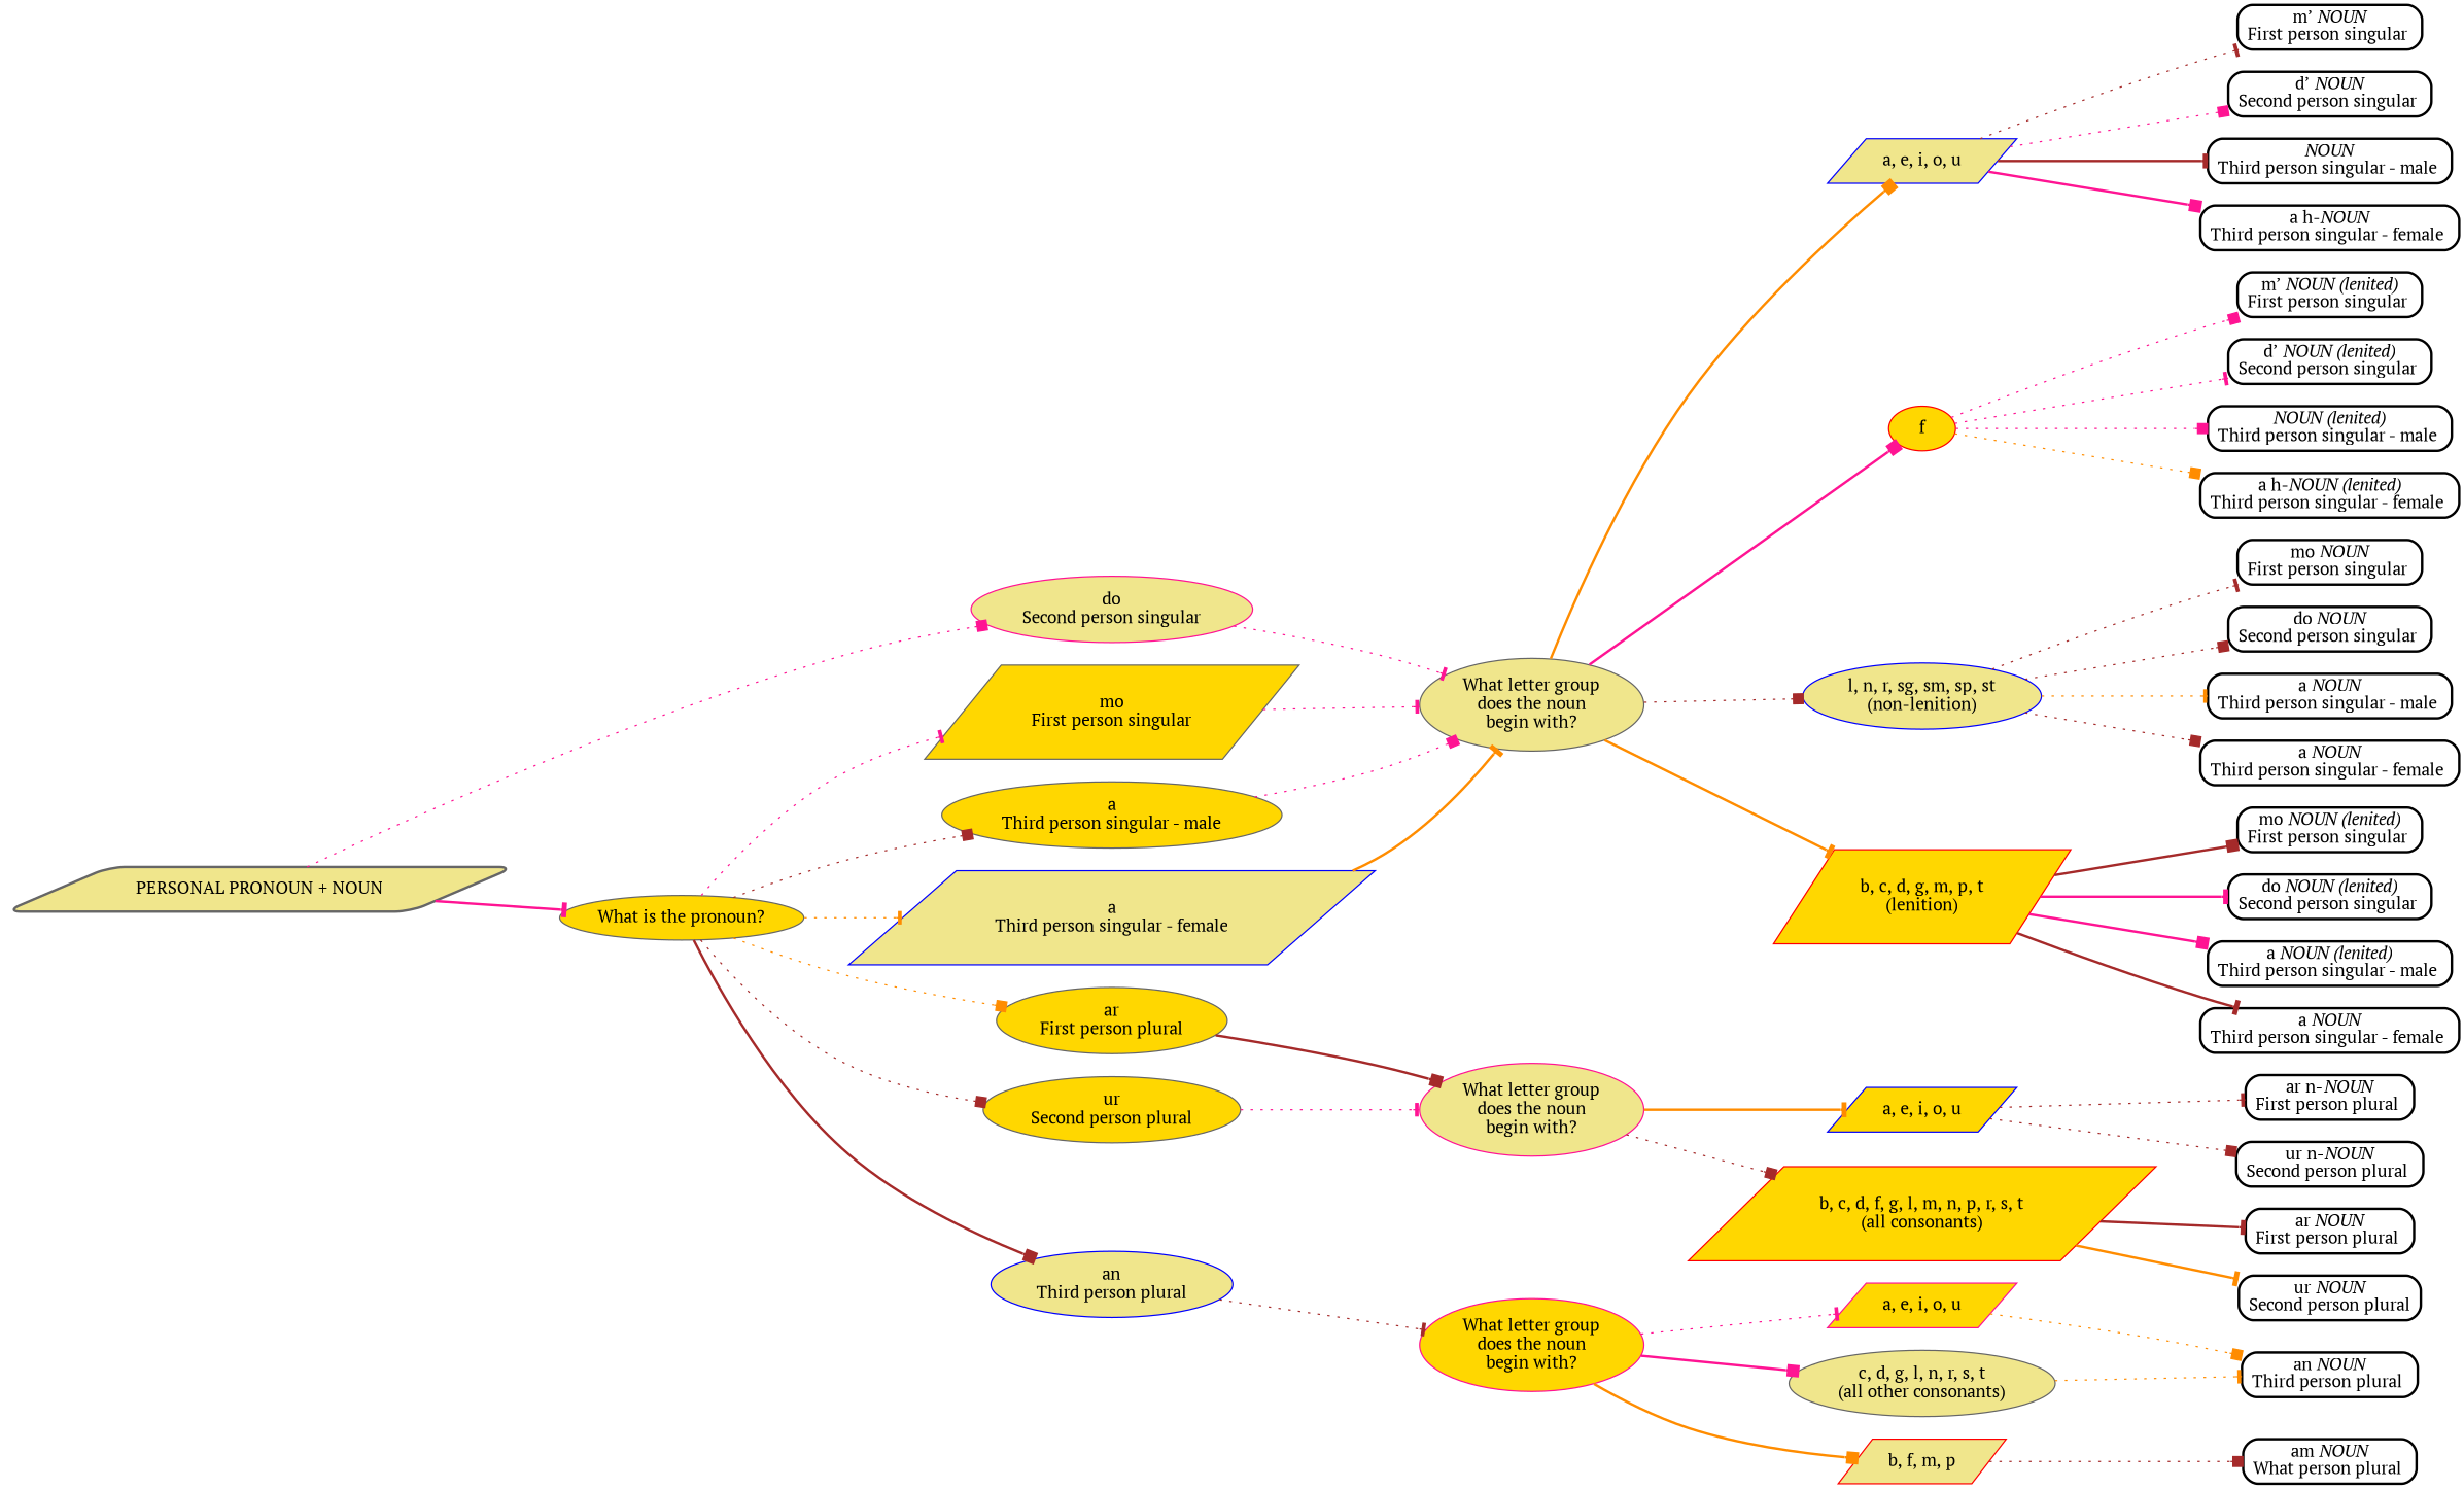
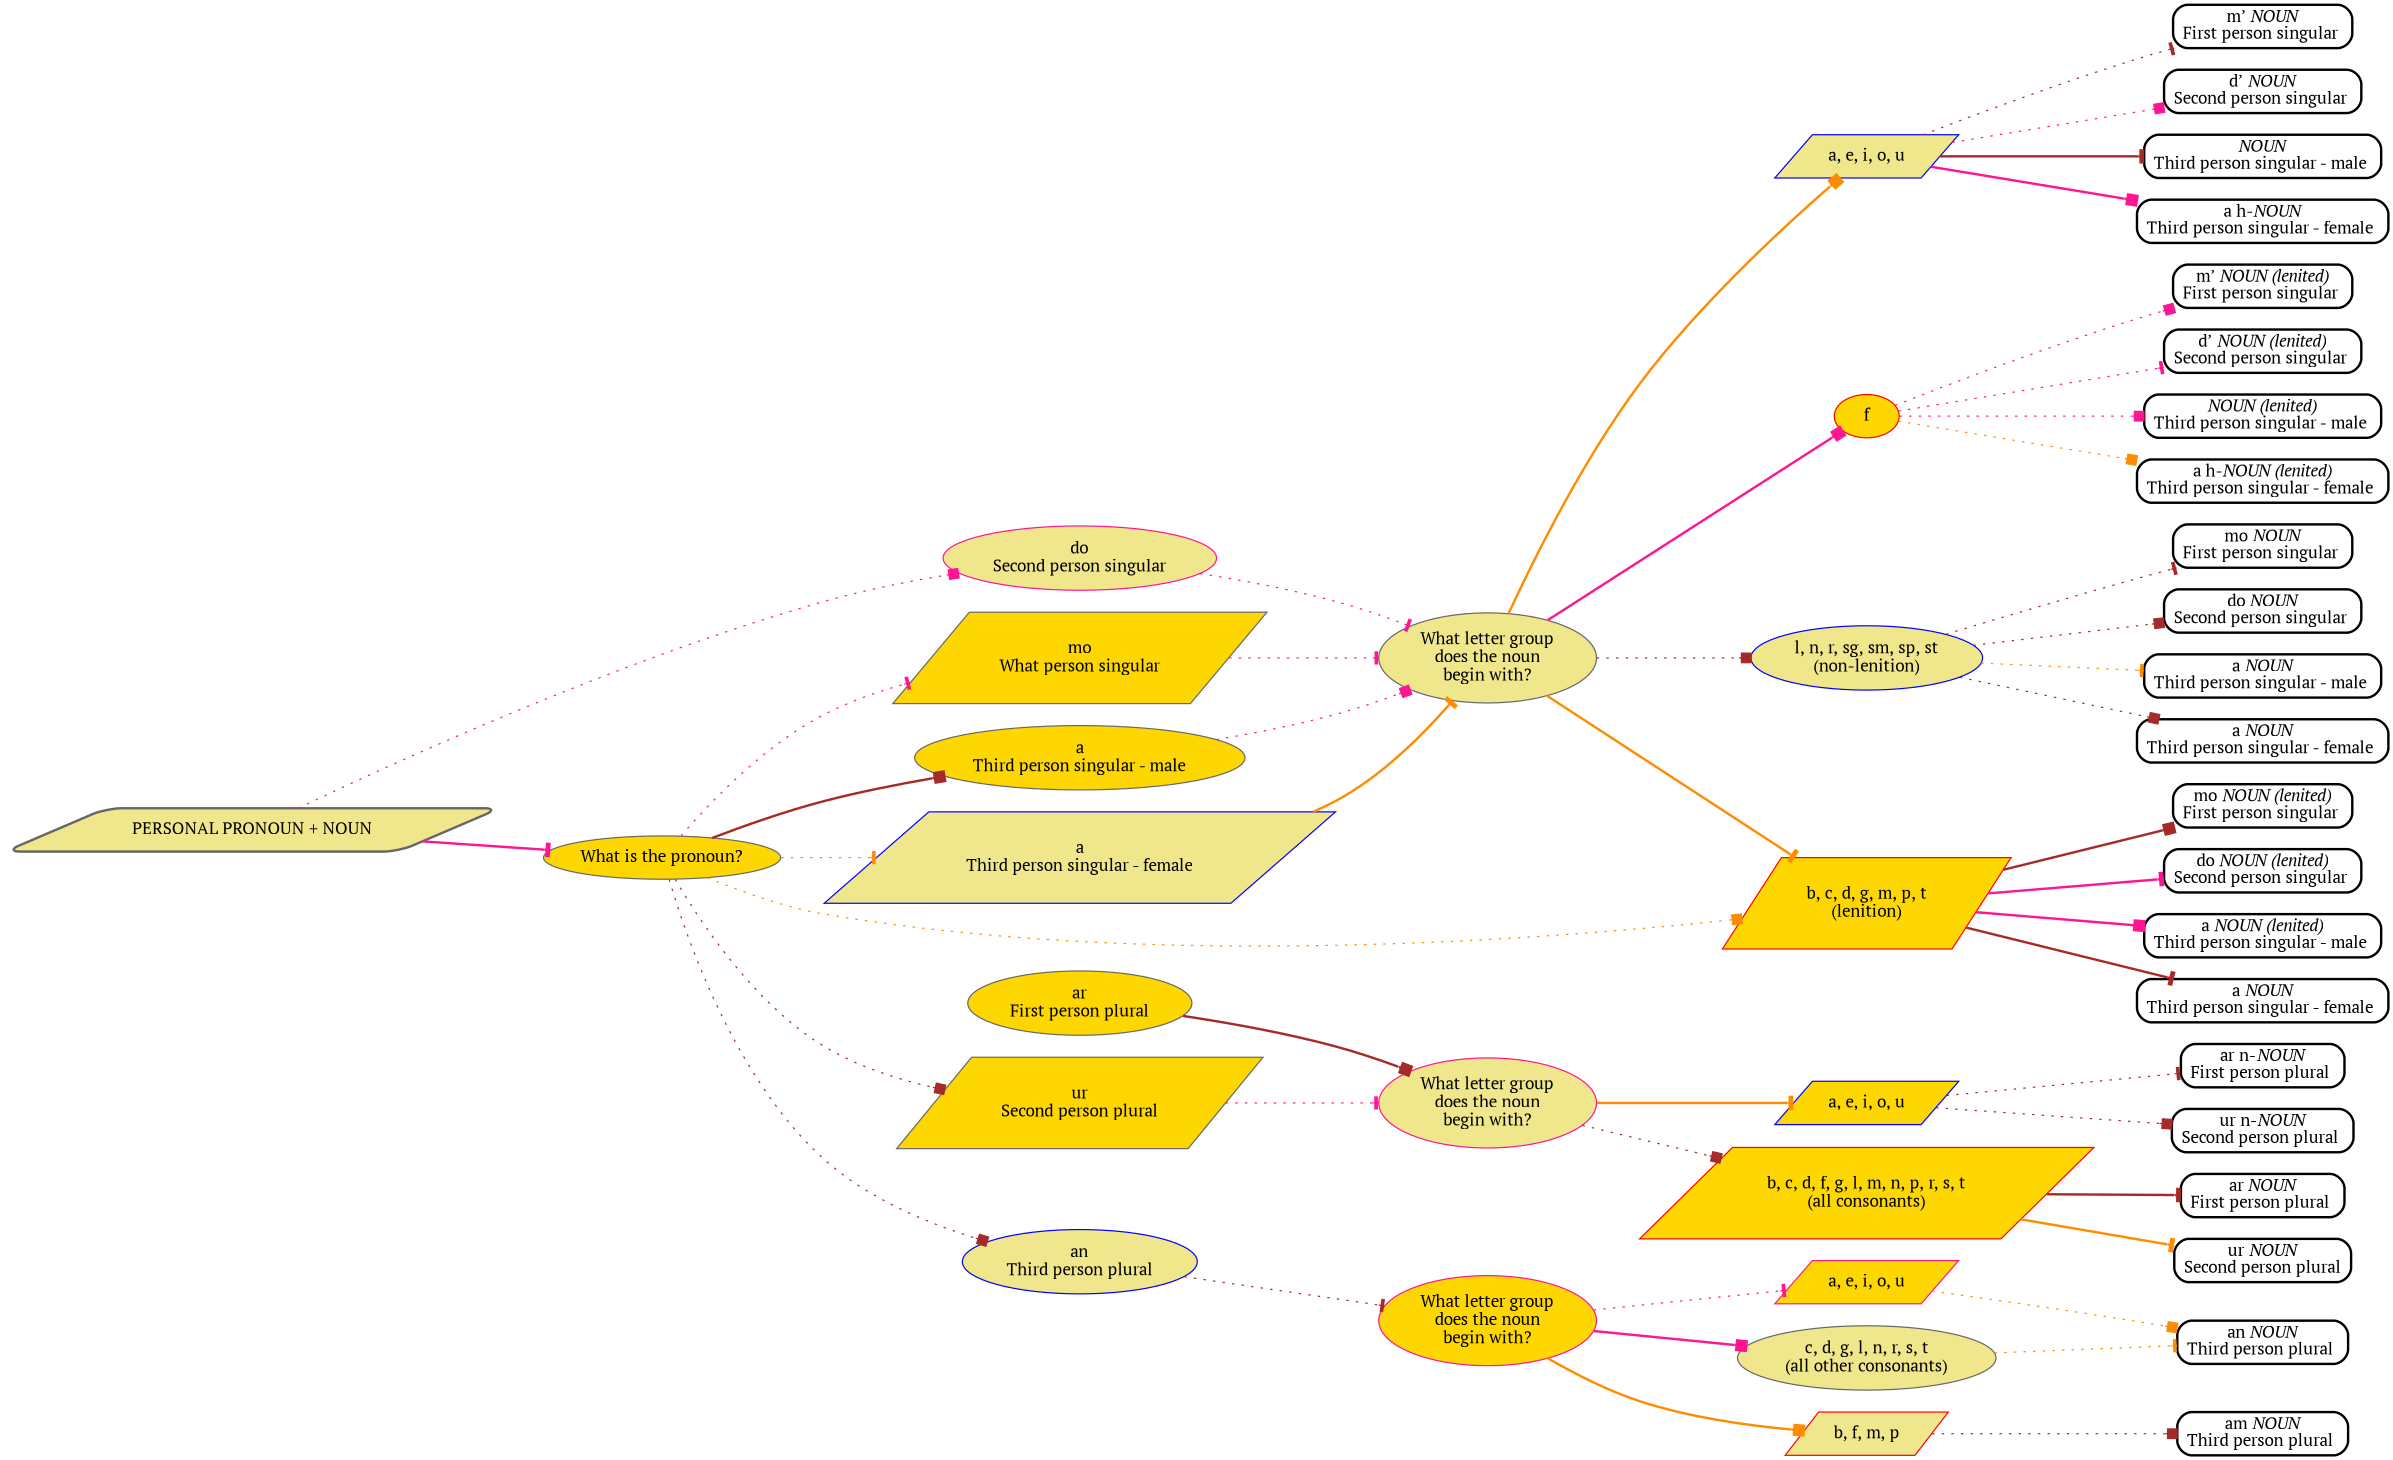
  digraph {
    fontname="PT Serif"
    rankdir=LR
    node [fontname="PT Serif" shape=box style="rounded, bold"]
    edge [arrowhead=box color=brown fontname="PT Serif" style=dotted]
-   n1 [color=gray40 fillcolor=gold label="mo\nFirst person singular" shape=parallelogram style=filled]
+   n1 [color=gray40 fillcolor=gold label="mo\nWhat person singular" shape=parallelogram style=filled]
    n2 [color=deeppink fillcolor=khaki label="do\nSecond person singular" shape=ellipse style=filled]
    n3 [color=gray40 fillcolor=gold label="a\nThird person singular - male" shape=ellipse style=filled]
    n4 [color=blue fillcolor=khaki label="a\nThird person singular - female" shape=parallelogram style=filled]
    n5 [color=gray40 fillcolor=gold label="ar\nFirst person plural" shape=ellipse style=filled]
-   n6 [color=gray40 fillcolor=gold label="ur\nSecond person plural" shape=ellipse style=filled]
+   n6 [color=gray40 fillcolor=gold label="ur\nSecond person plural" shape=parallelogram style=filled]
    n7 [color=blue fillcolor=khaki label="an\nThird person plural" shape=ellipse style=filled]
    n8 [color=gray40 fillcolor=khaki label="What letter group\ndoes the noun\nbegin with?" shape=ellipse style=filled]
    n9 [color=deeppink fillcolor=khaki label="What letter group\ndoes the noun\nbegin with?" shape=ellipse style=filled]
    n10 [color=deeppink fillcolor=gold label="What letter group\ndoes the noun\nbegin with?" shape=ellipse style=filled]
    n11 [color=gray40 fillcolor=khaki label="PERSONAL PRONOUN + NOUN" shape=parallelogram style="rounded, bold,filled"]
    n12 [color=gray40 fillcolor=gold label="What is the pronoun?" shape=ellipse style=filled]
    n13 [color=blue fillcolor=khaki label="a, e, i, o, u" shape=parallelogram style=filled]
    n14 [color=red fillcolor=gold label=f shape=ellipse style=filled]
    n15 [color=blue fillcolor=khaki label="l, n, r, sg, sm, sp, st\n(non-lenition)" shape=ellipse style=filled]
    n16 [color=red fillcolor=gold label="b, c, d, g, m, p, t\n(lenition)" shape=parallelogram style=filled]
    n17 [color=blue fillcolor=gold label="a, e, i, o, u" shape=parallelogram style=filled]
    n18 [color=red fillcolor=gold label="b, c, d, f, g, l, m, n, p, r, s, t\n(all consonants)" shape=parallelogram style=filled]
    n19 [color=deeppink fillcolor=gold label="a, e, i, o, u" shape=parallelogram style=filled]
    n20 [color=red fillcolor=khaki label="b, f, m, p" shape=parallelogram style=filled]
    n21 [color=gray40 fillcolor=khaki label="c, d, g, l, n, r, s, t\n(all other consonants)" shape=ellipse style=filled]
    n22 [label=<m’ <i>NOUN</i><br/>First person singular >]
    n23 [label=<d’ <i>NOUN</i><br/>Second person singular >]
    n24 [label=<<i>NOUN</i><br/>Third person singular - male >]
    n25 [label=<a h-<i>NOUN</i><br/>Third person singular - female >]
    n26 [label=<m’ <i>NOUN (lenited)</i><br/>First person singular >]
    n27 [label=<d’ <i>NOUN (lenited)</i><br/>Second person singular >]
    n28 [label=<<i>NOUN (lenited)</i><br/>Third person singular - male >]
    n29 [label=<a h-<i>NOUN (lenited)</i><br/>Third person singular - female >]
    n30 [label=<mo <i>NOUN</i><br/>First person singular >]
    n31 [label=<do <i>NOUN</i><br/>Second person singular >]
    n32 [label=<a <i>NOUN</i><br/>Third person singular - male >]
    n33 [label=<a <i>NOUN</i><br/>Third person singular - female >]
    n34 [label=<mo <i>NOUN (lenited)</i><br/>First person singular >]
    n35 [label=<do <i>NOUN (lenited)</i><br/>Second person singular >]
    n36 [label=<a <i>NOUN (lenited)</i><br/>Third person singular - male >]
    n37 [label=<a <i>NOUN</i><br/>Third person singular - female >]
    n38 [label=<ar n-<i>NOUN</i><br/>First person plural >]
    n39 [label=<ur n-<i>NOUN</i><br/>Second person plural >]
    n40 [label=<ar <i>NOUN</i><br/>First person plural >]
    n41 [label=<ur <i>NOUN</i><br/>Second person plural>]
    n42 [label=<an <i>NOUN</i><br/>Third person plural >]
-   n43 [label=<am <i>NOUN</i><br/>What person plural >]
+   n43 [label=<am <i>NOUN</i><br/>Third person plural >]
    subgraph sub_1 {
      rank=same
      n1
      n2
      n3
      n4
      n5
      n6
      n7
    }
    n1 -> n8 [arrowhead=tee color=deeppink]
    n2 -> n8 [arrowhead=tee color=deeppink]
    n3 -> n8 [color=deeppink]
    n4 -> n8 [arrowhead=tee color=darkorange style=bold]
    n5 -> n9 [style=bold]
    n6 -> n9 [arrowhead=tee color=deeppink]
    n7 -> n10 [arrowhead=tee]
    n8 -> n13 [color=darkorange style=bold]
    n8 -> n14 [color=deeppink style=bold]
    n8 -> n15
    n8 -> n16 [arrowhead=tee color=darkorange style=bold]
    n9 -> n17 [arrowhead=tee color=darkorange style=bold]
    n9 -> n18
    n10 -> n19 [arrowhead=tee color=deeppink]
    n10 -> n20 [color=darkorange style=bold]
    n10 -> n21 [color=deeppink style=bold]
    n11 -> n2 [color=deeppink]
    n11 -> n12 [arrowhead=tee color=deeppink style=bold]
    n12 -> n1 [arrowhead=tee color=deeppink]
-   n12 -> n3
+   n12 -> n3 [style=bold]
    n12 -> n4 [arrowhead=tee color=darkorange]
-   n12 -> n5 [color=darkorange]
+   n12 -> n16 [color=darkorange]
    n12 -> n6
-   n12 -> n7 [style=bold]
+   n12 -> n7
    n13 -> n22 [arrowhead=tee]
    n13 -> n23 [color=deeppink]
    n13 -> n24 [arrowhead=tee style=bold]
    n13 -> n25 [color=deeppink style=bold]
    n14 -> n26 [color=deeppink]
    n14 -> n27 [arrowhead=tee color=deeppink]
    n14 -> n28 [color=deeppink]
    n14 -> n29 [color=darkorange]
    n15 -> n30 [arrowhead=tee]
    n15 -> n31
    n15 -> n32 [arrowhead=tee color=darkorange]
    n15 -> n33
    n16 -> n34 [style=bold]
    n16 -> n35 [arrowhead=tee color=deeppink style=bold]
    n16 -> n36 [color=deeppink style=bold]
    n16 -> n37 [arrowhead=tee style=bold]
    n17 -> n38 [arrowhead=tee]
    n17 -> n39
    n18 -> n40 [arrowhead=tee style=bold]
    n18 -> n41 [arrowhead=tee color=darkorange style=bold]
    n19 -> n42 [color=darkorange]
    n20 -> n43
    n21 -> n42 [arrowhead=tee color=darkorange]
  }
